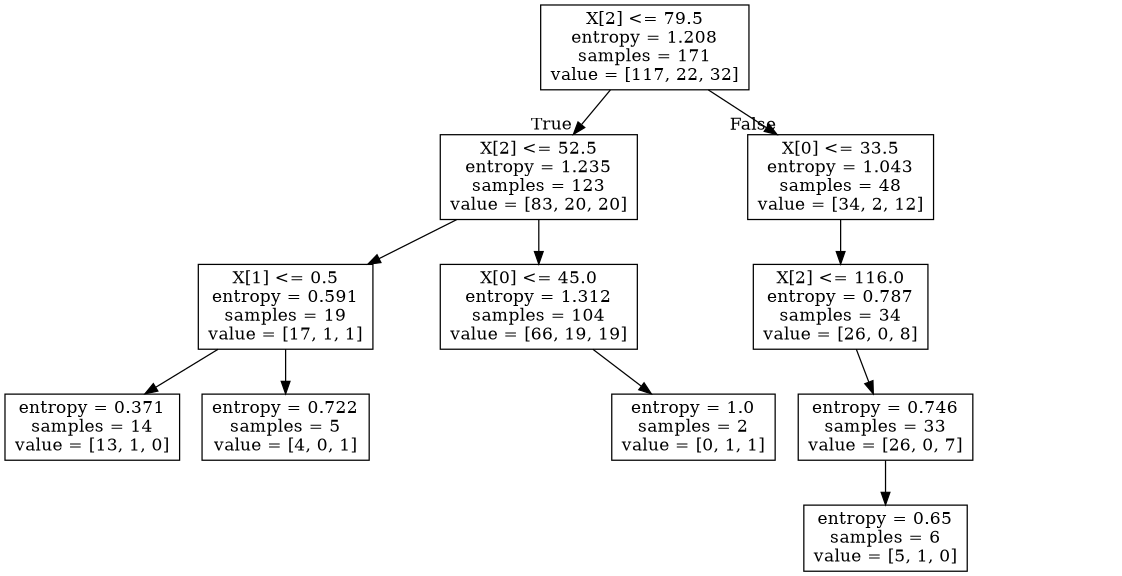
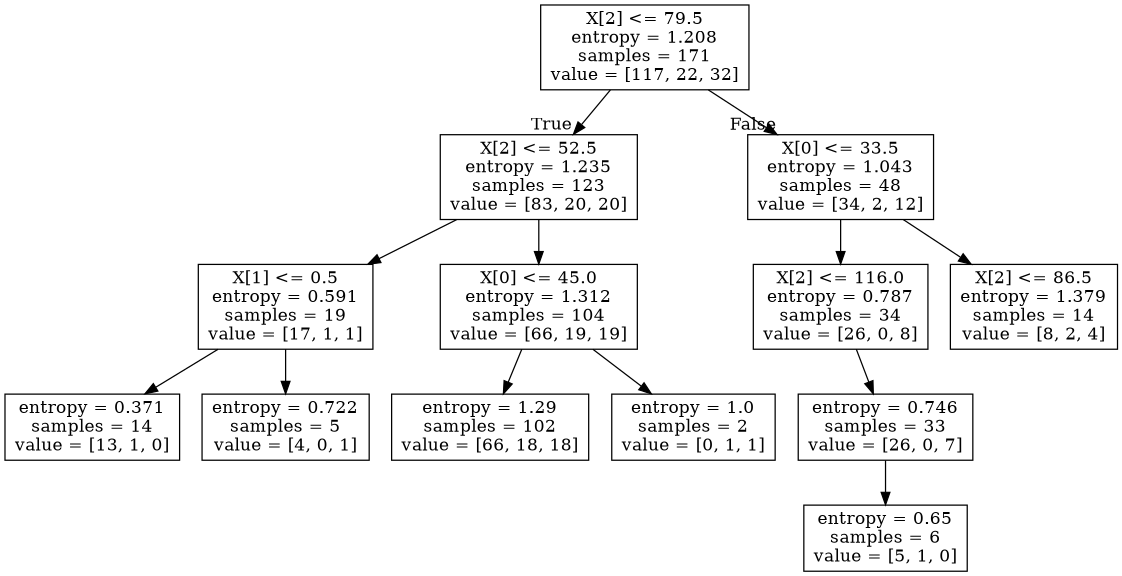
  digraph {
    node [shape=box]
    n1 [label="X[2] <= 79.5\nentropy = 1.208\nsamples = 171\nvalue = [117, 22, 32]"]
    n2 [label="X[2] <= 52.5\nentropy = 1.235\nsamples = 123\nvalue = [83, 20, 20]"]
    n3 [label="X[0] <= 33.5\nentropy = 1.043\nsamples = 48\nvalue = [34, 2, 12]"]
    n4 [label="X[1] <= 0.5\nentropy = 0.591\nsamples = 19\nvalue = [17, 1, 1]"]
    n5 [label="X[0] <= 45.0\nentropy = 1.312\nsamples = 104\nvalue = [66, 19, 19]"]
    n6 [label="X[2] <= 116.0\nentropy = 0.787\nsamples = 34\nvalue = [26, 0, 8]"]
+   n7 [label="X[2] <= 86.5\nentropy = 1.379\nsamples = 14\nvalue = [8, 2, 4]"]
    n8 [label="entropy = 0.371\nsamples = 14\nvalue = [13, 1, 0]"]
    n9 [label="entropy = 0.722\nsamples = 5\nvalue = [4, 0, 1]"]
+   n10 [label="entropy = 1.29\nsamples = 102\nvalue = [66, 18, 18]"]
    n11 [label="entropy = 1.0\nsamples = 2\nvalue = [0, 1, 1]"]
    n12 [label="entropy = 0.746\nsamples = 33\nvalue = [26, 0, 7]"]
    n13 [label="entropy = 0.65\nsamples = 6\nvalue = [5, 1, 0]"]
    n1 -> n2 [headlabel=True labelangle=45 labeldistance=2.5]
    n1 -> n3 [headlabel=False labelangle=-45 labeldistance=2.5]
    n2 -> n4
    n2 -> n5
    n3 -> n6
+   n3 -> n7
    n4 -> n8
    n4 -> n9
+   n5 -> n10
    n5 -> n11
    n6 -> n12
    n12 -> n13
  }
